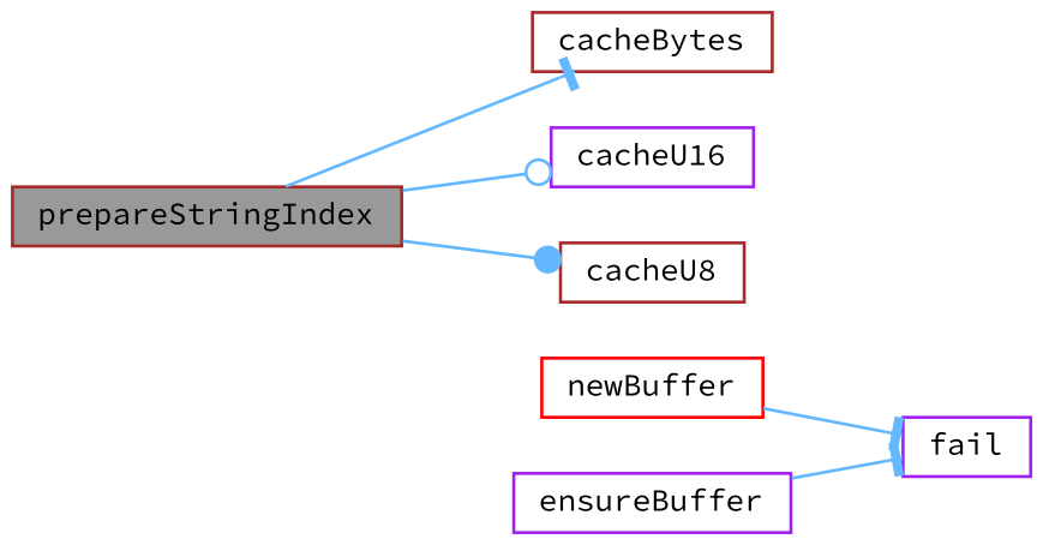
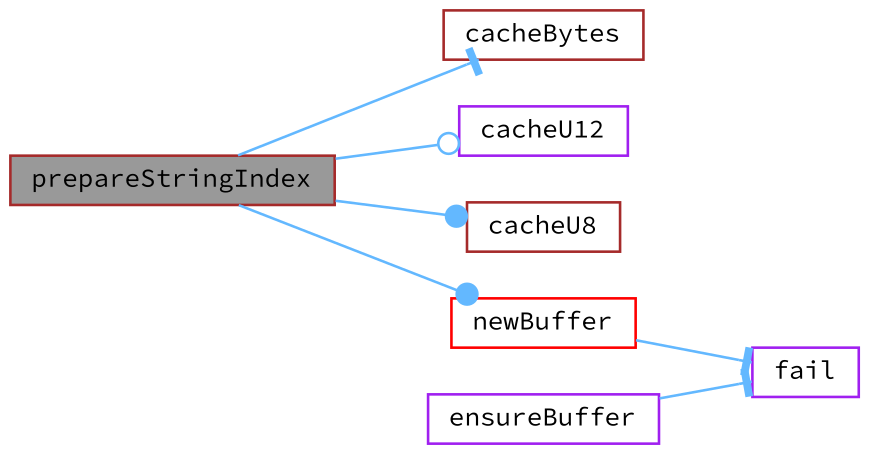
  digraph {
    fontname="Source Code Pro"
    rankdir=LR
    node [color=brown fillcolor=white fontname="Source Code Pro" fontsize=10 shape=box style=filled]
    edge [arrowhead=tee color=steelblue1 fontname="Source Code Pro" fontsize=10 labelfontname=Helvetica labelfontsize=10 style=solid]
    n1 [fillcolor=grey60 fontcolor=black height=0.2 label=prepareStringIndex width=0.4]
    n2 [height=0.2 label=cacheBytes width=0.4]
-   n3 [color=purple height=0.2 label=cacheU16 width=0.4]
+   n3 [color=purple height=0.2 label=cacheU12 width=0.4]
    n4 [height=0.2 label=cacheU8 width=0.4]
    n5 [color=red height=0.2 label=newBuffer width=0.4]
    n6 [color=purple height=0.2 label=fail width=0.4]
    n7 [color=purple height=0.2 label=ensureBuffer width=0.4]
    n1 -> n2
    n1 -> n3 [arrowhead=odot]
    n1 -> n4 [arrowhead=dot]
+   n1 -> n5 [arrowhead=dot]
    n5 -> n6
    n7 -> n6
  }
